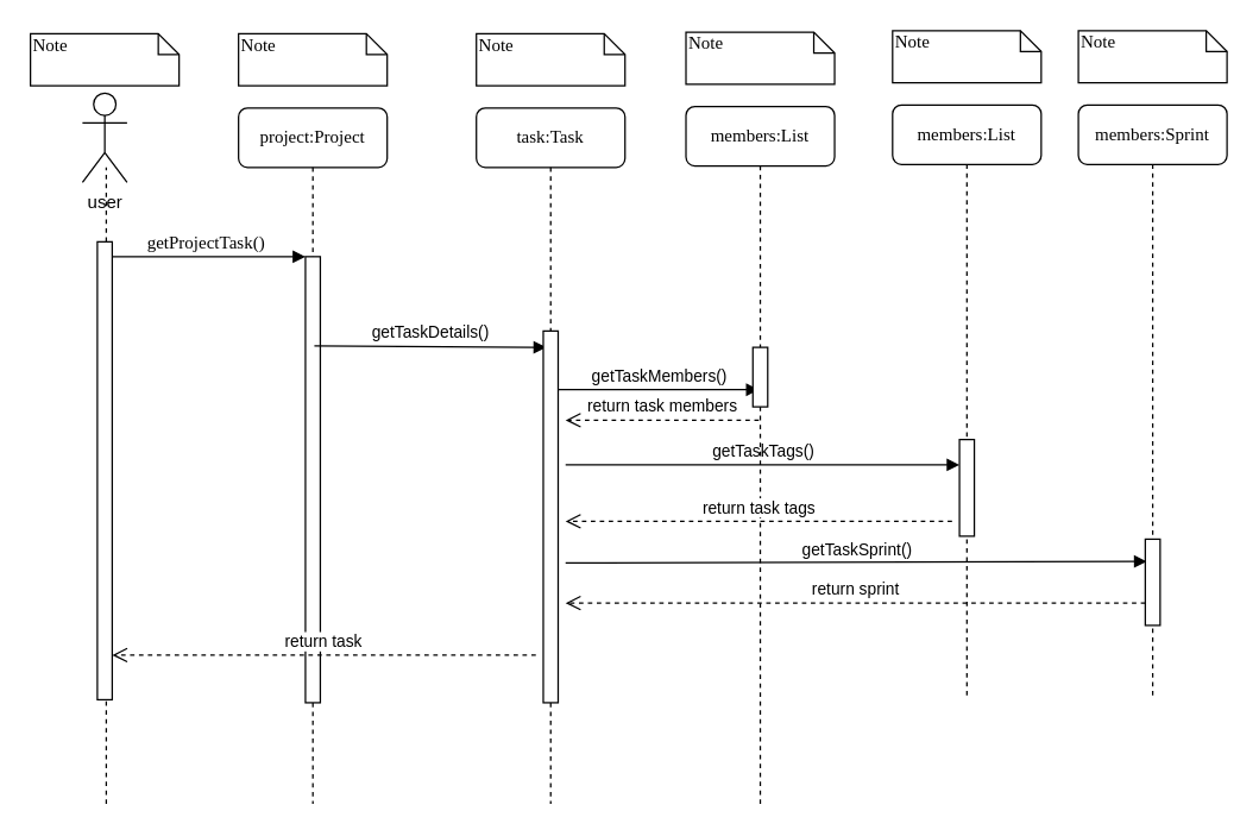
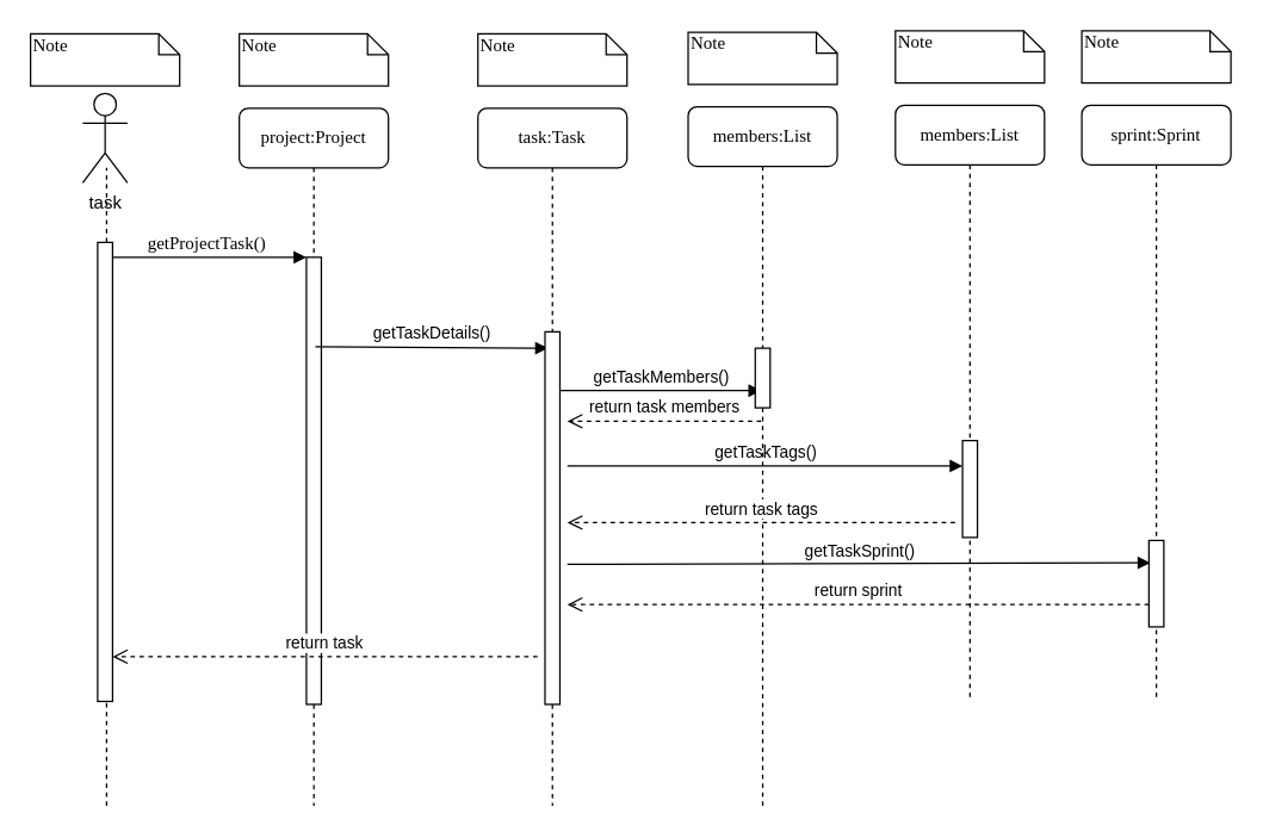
  <mxCell id="0" />
  <mxCell id="1" parent="0" />
  <mxCell id="2" value="project:Project&lt;br&gt;" style="shape=umlLifeline;perimeter=lifelinePerimeter;whiteSpace=wrap;html=1;container=1;collapsible=0;recursiveResize=0;outlineConnect=0;rounded=1;shadow=0;comic=0;labelBackgroundColor=none;strokeColor=#000000;strokeWidth=1;fillColor=#FFFFFF;fontFamily=Verdana;fontSize=12;fontColor=#000000;align=center;" vertex="1" parent="1"><mxGeometry x="160" y="72" width="100" height="468" as="geometry" /></mxCell>
  <mxCell id="3" value="" style="html=1;points=[];perimeter=orthogonalPerimeter;rounded=0;shadow=0;comic=0;labelBackgroundColor=none;strokeColor=#000000;strokeWidth=1;fillColor=#FFFFFF;fontFamily=Verdana;fontSize=12;fontColor=#000000;align=center;" vertex="1" parent="2"><mxGeometry x="45" y="100" width="10" height="300" as="geometry" /></mxCell>
  <mxCell id="4" value="getTaskDetails()" style="html=1;verticalAlign=bottom;endArrow=block;entryX=0.1;entryY=0.1;entryDx=0;entryDy=0;entryPerimeter=0;" edge="1" parent="2"><mxGeometry width="80" relative="1" as="geometry"><mxPoint x="51" y="160" as="sourcePoint" /><mxPoint x="207" y="161" as="targetPoint" /></mxGeometry></mxCell>
  <mxCell id="5" value="task:Task&lt;br&gt;" style="shape=umlLifeline;perimeter=lifelinePerimeter;whiteSpace=wrap;html=1;container=1;collapsible=0;recursiveResize=0;outlineConnect=0;rounded=1;shadow=0;comic=0;labelBackgroundColor=none;strokeColor=#000000;strokeWidth=1;fillColor=#FFFFFF;fontFamily=Verdana;fontSize=12;fontColor=#000000;align=center;" vertex="1" parent="1"><mxGeometry x="320" y="72" width="100" height="468" as="geometry" /></mxCell>
  <mxCell id="6" value="" style="html=1;points=[];perimeter=orthogonalPerimeter;rounded=0;shadow=0;comic=0;labelBackgroundColor=none;strokeColor=#000000;strokeWidth=1;fillColor=#FFFFFF;fontFamily=Verdana;fontSize=12;fontColor=#000000;align=center;" vertex="1" parent="5"><mxGeometry x="45" y="150" width="10" height="250" as="geometry" /></mxCell>
  <mxCell id="7" value="getTaskMembers()" style="html=1;verticalAlign=bottom;endArrow=block;" edge="1" parent="5"><mxGeometry width="80" relative="1" as="geometry"><mxPoint x="55" y="189.5" as="sourcePoint" /><mxPoint x="190" y="189.5" as="targetPoint" /></mxGeometry></mxCell>
  <mxCell id="8" value="getTaskTags()" style="html=1;verticalAlign=bottom;endArrow=block;" edge="1" parent="5" target="23"><mxGeometry width="80" relative="1" as="geometry"><mxPoint x="60" y="240" as="sourcePoint" /><mxPoint x="140" y="240" as="targetPoint" /></mxGeometry></mxCell>
  <mxCell id="9" value="getTaskSprint()" style="html=1;verticalAlign=bottom;endArrow=block;entryX=0.1;entryY=0.259;entryDx=0;entryDy=0;entryPerimeter=0;" edge="1" parent="5" target="28"><mxGeometry width="80" relative="1" as="geometry"><mxPoint x="60" y="306" as="sourcePoint" /><mxPoint x="140" y="306" as="targetPoint" /></mxGeometry></mxCell>
  <mxCell id="10" value="getProjectTask()&lt;br&gt;" style="html=1;verticalAlign=bottom;endArrow=block;entryX=0;entryY=0;labelBackgroundColor=none;fontFamily=Verdana;fontSize=12;edgeStyle=elbowEdgeStyle;elbow=vertical;" edge="1" parent="1" target="3"><mxGeometry relative="1" as="geometry"><mxPoint x="70" y="172" as="sourcePoint" /></mxGeometry></mxCell>
  <mxCell id="11" value="Note" style="shape=note;whiteSpace=wrap;html=1;size=14;verticalAlign=top;align=left;spacingTop=-6;rounded=0;shadow=0;comic=0;labelBackgroundColor=none;strokeColor=#000000;strokeWidth=1;fillColor=#FFFFFF;fontFamily=Verdana;fontSize=12;fontColor=#000000;" vertex="1" parent="1"><mxGeometry x="20" y="22" width="100" height="35" as="geometry" /></mxCell>
  <mxCell id="12" value="Note" style="shape=note;whiteSpace=wrap;html=1;size=14;verticalAlign=top;align=left;spacingTop=-6;rounded=0;shadow=0;comic=0;labelBackgroundColor=none;strokeColor=#000000;strokeWidth=1;fillColor=#FFFFFF;fontFamily=Verdana;fontSize=12;fontColor=#000000;" vertex="1" parent="1"><mxGeometry x="160" y="22" width="100" height="35" as="geometry" /></mxCell>
  <mxCell id="13" value="Note" style="shape=note;whiteSpace=wrap;html=1;size=14;verticalAlign=top;align=left;spacingTop=-6;rounded=0;shadow=0;comic=0;labelBackgroundColor=none;strokeColor=#000000;strokeWidth=1;fillColor=#FFFFFF;fontFamily=Verdana;fontSize=12;fontColor=#000000;" vertex="1" parent="1"><mxGeometry x="320" y="22" width="100" height="35" as="geometry" /></mxCell>
  <mxCell id="14" value="" style="endArrow=none;dashed=1;html=1;" edge="1" parent="1" source="16"><mxGeometry width="50" height="50" relative="1" as="geometry"><mxPoint x="71" y="652" as="sourcePoint" /><mxPoint x="71" y="112" as="targetPoint" /></mxGeometry></mxCell>
- <mxCell id="15" value="user&lt;br&gt;" style="shape=umlActor;html=1;verticalLabelPosition=bottom;verticalAlign=top;align=center;" vertex="1" parent="1"><mxGeometry x="55" y="62" width="30" height="60" as="geometry" /></mxCell>
+ <mxCell id="15" value="task&lt;br&gt;" style="shape=umlActor;html=1;verticalLabelPosition=bottom;verticalAlign=top;align=center;" vertex="1" parent="1"><mxGeometry x="55" y="62" width="30" height="60" as="geometry" /></mxCell>
  <mxCell id="16" value="" style="html=1;points=[];perimeter=orthogonalPerimeter;" vertex="1" parent="1"><mxGeometry x="65" y="162" width="10" height="308" as="geometry" /></mxCell>
  <mxCell id="17" value="" style="endArrow=none;dashed=1;html=1;" edge="1" parent="1" target="16"><mxGeometry width="50" height="50" relative="1" as="geometry"><mxPoint x="71" y="540" as="sourcePoint" /><mxPoint x="71" y="112" as="targetPoint" /></mxGeometry></mxCell>
  <mxCell id="18" value="members:List&lt;br&gt;" style="shape=umlLifeline;perimeter=lifelinePerimeter;whiteSpace=wrap;html=1;container=1;collapsible=0;recursiveResize=0;outlineConnect=0;rounded=1;shadow=0;comic=0;labelBackgroundColor=none;strokeColor=#000000;strokeWidth=1;fillColor=#FFFFFF;fontFamily=Verdana;fontSize=12;fontColor=#000000;align=center;" vertex="1" parent="1"><mxGeometry x="461" y="71" width="100" height="469" as="geometry" /></mxCell>
  <mxCell id="19" value="" style="html=1;points=[];perimeter=orthogonalPerimeter;rounded=0;shadow=0;comic=0;labelBackgroundColor=none;strokeColor=#000000;strokeWidth=1;fillColor=#FFFFFF;fontFamily=Verdana;fontSize=12;fontColor=#000000;align=center;" vertex="1" parent="18"><mxGeometry x="45" y="162" width="10" height="40" as="geometry" /></mxCell>
  <mxCell id="20" value="Note" style="shape=note;whiteSpace=wrap;html=1;size=14;verticalAlign=top;align=left;spacingTop=-6;rounded=0;shadow=0;comic=0;labelBackgroundColor=none;strokeColor=#000000;strokeWidth=1;fillColor=#FFFFFF;fontFamily=Verdana;fontSize=12;fontColor=#000000;" vertex="1" parent="1"><mxGeometry x="461" y="21" width="100" height="35" as="geometry" /></mxCell>
  <mxCell id="21" value="return task members" style="html=1;verticalAlign=bottom;endArrow=open;dashed=1;endSize=8;" edge="1" parent="1"><mxGeometry relative="1" as="geometry"><mxPoint x="510" y="282" as="sourcePoint" /><mxPoint x="380" y="282" as="targetPoint" /></mxGeometry></mxCell>
  <mxCell id="22" value="members:List&lt;br&gt;" style="shape=umlLifeline;perimeter=lifelinePerimeter;whiteSpace=wrap;html=1;container=1;collapsible=0;recursiveResize=0;outlineConnect=0;rounded=1;shadow=0;comic=0;labelBackgroundColor=none;strokeColor=#000000;strokeWidth=1;fillColor=#FFFFFF;fontFamily=Verdana;fontSize=12;fontColor=#000000;align=center;" vertex="1" parent="1"><mxGeometry x="600" y="70" width="100" height="400" as="geometry" /></mxCell>
  <mxCell id="23" value="" style="html=1;points=[];perimeter=orthogonalPerimeter;rounded=0;shadow=0;comic=0;labelBackgroundColor=none;strokeColor=#000000;strokeWidth=1;fillColor=#FFFFFF;fontFamily=Verdana;fontSize=12;fontColor=#000000;align=center;" vertex="1" parent="22"><mxGeometry x="45" y="225" width="10" height="65" as="geometry" /></mxCell>
  <mxCell id="24" value="return sprint" style="html=1;verticalAlign=bottom;endArrow=open;dashed=1;endSize=8;" edge="1" parent="22"><mxGeometry relative="1" as="geometry"><mxPoint x="170" y="335" as="sourcePoint" /><mxPoint x="-220" y="335" as="targetPoint" /></mxGeometry></mxCell>
  <mxCell id="25" value="Note" style="shape=note;whiteSpace=wrap;html=1;size=14;verticalAlign=top;align=left;spacingTop=-6;rounded=0;shadow=0;comic=0;labelBackgroundColor=none;strokeColor=#000000;strokeWidth=1;fillColor=#FFFFFF;fontFamily=Verdana;fontSize=12;fontColor=#000000;" vertex="1" parent="1"><mxGeometry x="600" y="20" width="100" height="35" as="geometry" /></mxCell>
  <mxCell id="26" value="return task tags" style="html=1;verticalAlign=bottom;endArrow=open;dashed=1;endSize=8;" edge="1" parent="1"><mxGeometry relative="1" as="geometry"><mxPoint x="640" y="350" as="sourcePoint" /><mxPoint x="380" y="350" as="targetPoint" /></mxGeometry></mxCell>
- <mxCell id="27" value="members:Sprint&lt;br&gt;" style="shape=umlLifeline;perimeter=lifelinePerimeter;whiteSpace=wrap;html=1;container=1;collapsible=0;recursiveResize=0;outlineConnect=0;rounded=1;shadow=0;comic=0;labelBackgroundColor=none;strokeColor=#000000;strokeWidth=1;fillColor=#FFFFFF;fontFamily=Verdana;fontSize=12;fontColor=#000000;align=center;" vertex="1" parent="1"><mxGeometry x="725" y="70" width="100" height="400" as="geometry" /></mxCell>
+ <mxCell id="27" value="sprint:Sprint&lt;br&gt;" style="shape=umlLifeline;perimeter=lifelinePerimeter;whiteSpace=wrap;html=1;container=1;collapsible=0;recursiveResize=0;outlineConnect=0;rounded=1;shadow=0;comic=0;labelBackgroundColor=none;strokeColor=#000000;strokeWidth=1;fillColor=#FFFFFF;fontFamily=Verdana;fontSize=12;fontColor=#000000;align=center;" vertex="1" parent="1"><mxGeometry x="725" y="70" width="100" height="400" as="geometry" /></mxCell>
  <mxCell id="28" value="" style="html=1;points=[];perimeter=orthogonalPerimeter;rounded=0;shadow=0;comic=0;labelBackgroundColor=none;strokeColor=#000000;strokeWidth=1;fillColor=#FFFFFF;fontFamily=Verdana;fontSize=12;fontColor=#000000;align=center;" vertex="1" parent="27"><mxGeometry x="45" y="292" width="10" height="58" as="geometry" /></mxCell>
  <mxCell id="29" value="Note" style="shape=note;whiteSpace=wrap;html=1;size=14;verticalAlign=top;align=left;spacingTop=-6;rounded=0;shadow=0;comic=0;labelBackgroundColor=none;strokeColor=#000000;strokeWidth=1;fillColor=#FFFFFF;fontFamily=Verdana;fontSize=12;fontColor=#000000;" vertex="1" parent="1"><mxGeometry x="725" y="20" width="100" height="35" as="geometry" /></mxCell>
  <mxCell id="30" value="return task" style="html=1;verticalAlign=bottom;endArrow=open;dashed=1;endSize=8;" edge="1" parent="1" target="16"><mxGeometry relative="1" as="geometry"><mxPoint x="360" y="440" as="sourcePoint" /><mxPoint x="280" y="440" as="targetPoint" /></mxGeometry></mxCell>
